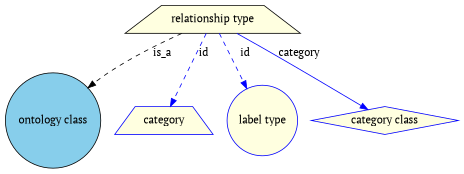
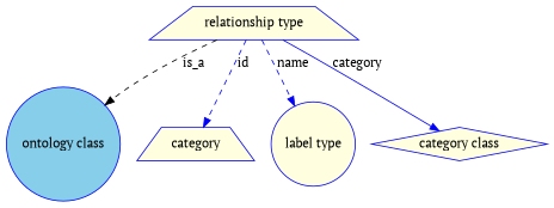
  digraph {
    fontname="PT Serif"
    node [fillcolor=lightyellow fontname="PT Serif" shape=trapezium style=filled color=blue]
    edge [fontname="PT Serif" style=dashed color=blue]
-   n1 [height=0.5 label="relationship type" width=1.9318 color=""]
-   "ontology class" [fillcolor=skyblue height=0.5 shape=circle width=1.7151 color=""]
+   n1 [height=0.5 label="relationship type" width=1.9318]
+   "ontology class" [fillcolor=skyblue height=0.5 shape=circle width=1.7151]
    n3 [height=0.5 label=category width=0.84854]
    n4 [height=0.5 label="label type" shape=circle width=1.2638]
    n5 [height=0.5 label="category class" shape=diamond width=1.6249]
    n1 -> "ontology class" [label=is_a color=""]
    n1 -> n3 [label=id]
-   n1 -> n4 [label=id]
+   n1 -> n4 [label=name]
    n1 -> n5 [label=category style=solid]
  }
